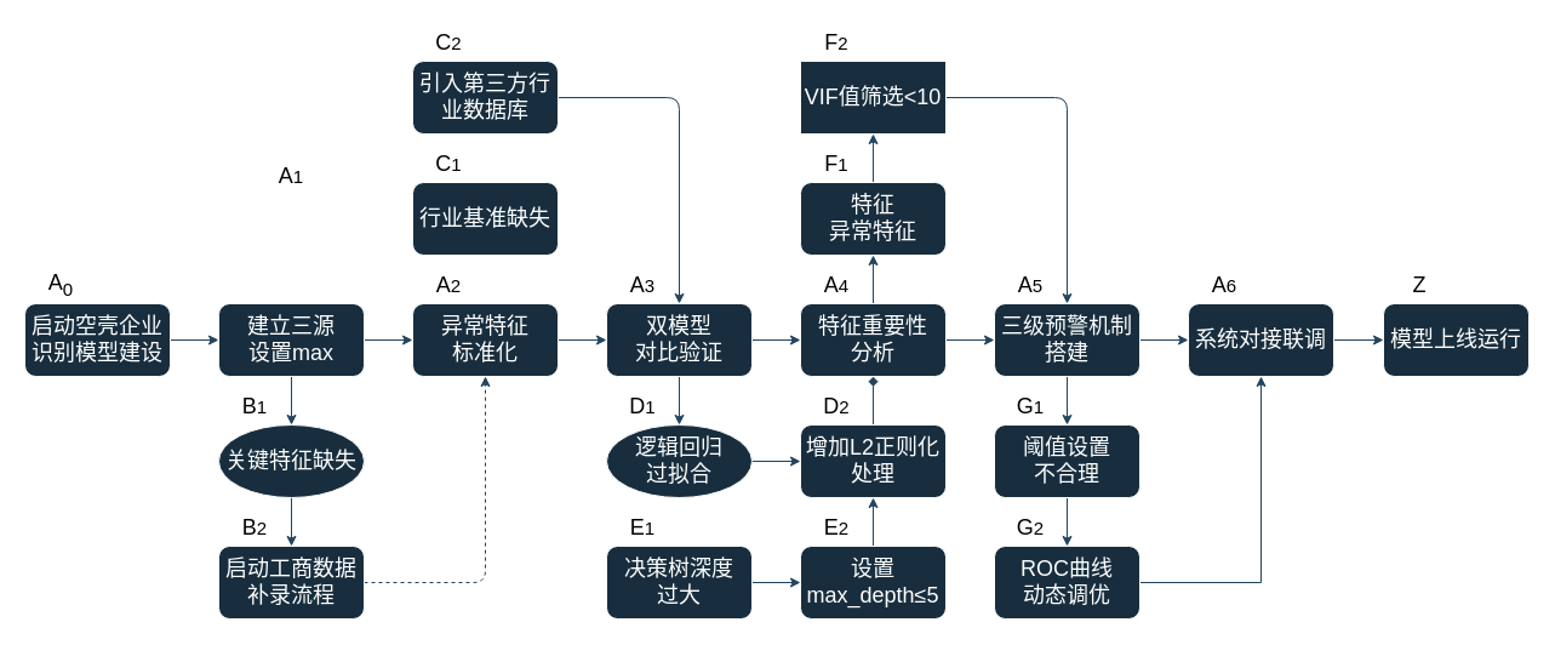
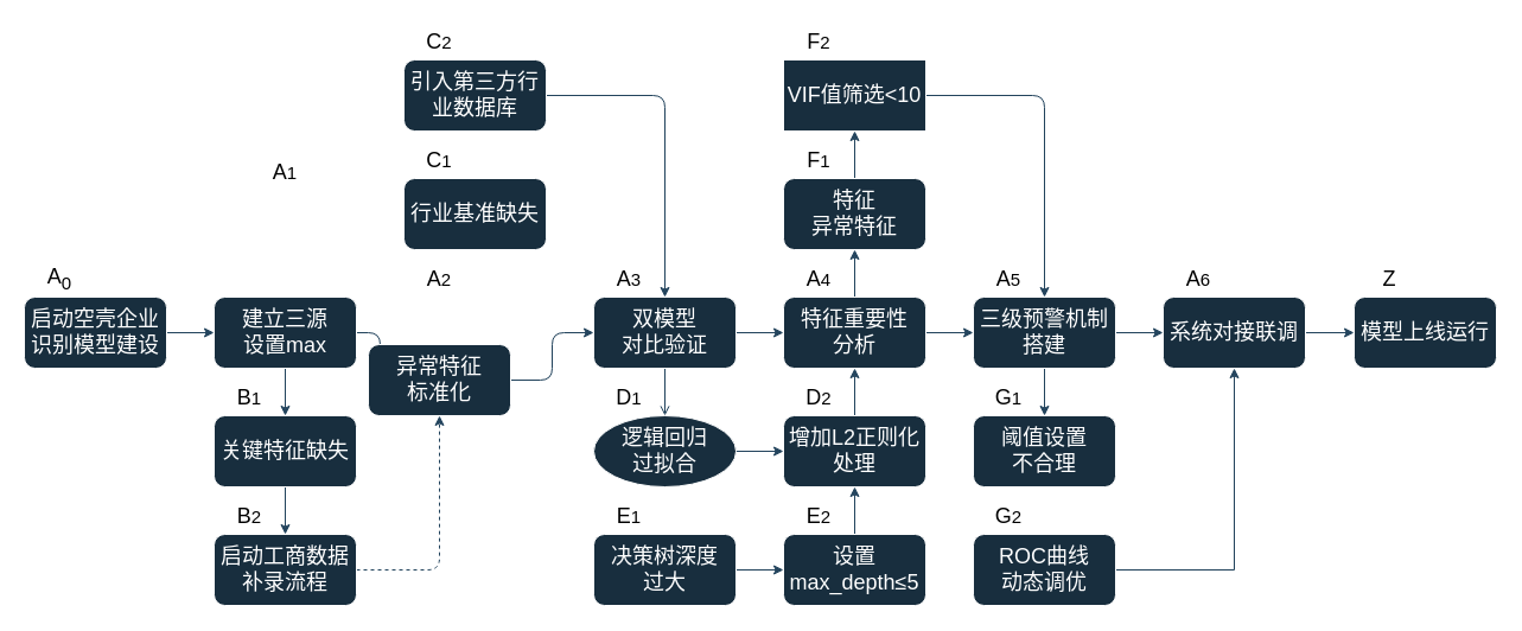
  <mxCell id="0" />
  <mxCell id="1" parent="0" />
  <mxCell id="2" value="" style="edgeStyle=orthogonalEdgeStyle;rounded=1;orthogonalLoop=1;jettySize=auto;html=1;fontSize=18;labelBackgroundColor=none;strokeColor=#23445D;fontColor=default;fontStyle=0" parent="1" source="3" target="6" edge="1"><mxGeometry relative="1" as="geometry" /></mxCell>
  <mxCell id="3" value="启动空壳企业识别模型建设" style="rounded=1;whiteSpace=wrap;html=1;fontSize=18;labelBackgroundColor=none;fillColor=#182E3E;strokeColor=#FFFFFF;fontColor=#FFFFFF;fontStyle=0" parent="1" vertex="1"><mxGeometry x="20" y="250" width="120" height="60" as="geometry" /></mxCell>
  <mxCell id="4" value="" style="edgeStyle=orthogonalEdgeStyle;rounded=1;orthogonalLoop=1;jettySize=auto;html=1;fontSize=18;labelBackgroundColor=none;strokeColor=#23445D;fontColor=default;fontStyle=0" parent="1" source="6" target="8" edge="1"><mxGeometry relative="1" as="geometry" /></mxCell>
  <mxCell id="5" value="" style="edgeStyle=orthogonalEdgeStyle;rounded=1;orthogonalLoop=1;jettySize=auto;html=1;fontSize=18;labelBackgroundColor=none;strokeColor=#23445D;fontColor=default;fontStyle=0" parent="1" source="6" target="10" edge="1"><mxGeometry relative="1" as="geometry" /></mxCell>
  <mxCell id="6" value="建立三源&lt;div&gt;设置max&lt;/div&gt;" style="rounded=1;whiteSpace=wrap;html=1;fontSize=18;labelBackgroundColor=none;fillColor=#182E3E;strokeColor=#FFFFFF;fontColor=#FFFFFF;fontStyle=0" parent="1" vertex="1"><mxGeometry x="180" y="250" width="120" height="60" as="geometry" /></mxCell>
  <mxCell id="7" value="" style="edgeStyle=orthogonalEdgeStyle;rounded=1;orthogonalLoop=1;jettySize=auto;html=1;fontSize=18;labelBackgroundColor=none;strokeColor=#23445D;fontColor=default;fontStyle=0" parent="1" source="8" target="15" edge="1"><mxGeometry relative="1" as="geometry" /></mxCell>
- <mxCell id="8" value="异常特征&lt;div&gt;标准化&lt;/div&gt;" style="rounded=1;whiteSpace=wrap;html=1;fontSize=18;labelBackgroundColor=none;fillColor=#182E3E;strokeColor=#FFFFFF;fontColor=#FFFFFF;fontStyle=0" parent="1" vertex="1"><mxGeometry x="340" y="250" width="120" height="60" as="geometry" /></mxCell>
+ <mxCell id="8" value="异常特征&lt;div&gt;标准化&lt;/div&gt;" style="rounded=1;whiteSpace=wrap;html=1;fontSize=18;labelBackgroundColor=none;fillColor=#182E3E;strokeColor=#FFFFFF;fontColor=#FFFFFF;fontStyle=0" parent="1" vertex="1"><mxGeometry x="310" y="290" width="120" height="60" as="geometry" /></mxCell>
  <mxCell id="9" value="" style="edgeStyle=orthogonalEdgeStyle;rounded=1;orthogonalLoop=1;jettySize=auto;html=1;fontSize=18;labelBackgroundColor=none;strokeColor=#23445D;fontColor=default;fontStyle=0" parent="1" source="10" target="12" edge="1"><mxGeometry relative="1" as="geometry" /></mxCell>
- <mxCell id="10" value="关键特征缺失" style="ellipse;whiteSpace=wrap;html=1;fontSize=18;labelBackgroundColor=none;fillColor=#182E3E;strokeColor=#FFFFFF;fontColor=#FFFFFF;fontStyle=0;" parent="1" vertex="1"><mxGeometry x="180" y="350" width="120" height="60" as="geometry" /></mxCell>
+ <mxCell id="10" value="关键特征缺失" style="whiteSpace=wrap;html=1;rounded=1;fontSize=18;labelBackgroundColor=none;fillColor=#182E3E;strokeColor=#FFFFFF;fontColor=#FFFFFF;fontStyle=0" parent="1" vertex="1"><mxGeometry x="180" y="350" width="120" height="60" as="geometry" /></mxCell>
  <mxCell id="11" style="edgeStyle=orthogonalEdgeStyle;rounded=1;orthogonalLoop=1;jettySize=auto;html=1;exitX=1;exitY=0.5;exitDx=0;exitDy=0;entryX=0.5;entryY=1;entryDx=0;entryDy=0;fontSize=18;labelBackgroundColor=none;strokeColor=#23445D;fontColor=default;fontStyle=0;dashed=1;" parent="1" source="12" target="8" edge="1"><mxGeometry relative="1" as="geometry" /></mxCell>
  <mxCell id="12" value="启动工商数据补录流程" style="whiteSpace=wrap;html=1;rounded=1;fontSize=18;labelBackgroundColor=none;fillColor=#182E3E;strokeColor=#FFFFFF;fontColor=#FFFFFF;fontStyle=0" parent="1" vertex="1"><mxGeometry x="180" y="450" width="120" height="60" as="geometry" /></mxCell>
- <mxCell id="13" value="" style="edgeStyle=orthogonalEdgeStyle;rounded=1;orthogonalLoop=1;jettySize=auto;html=1;fontSize=18;labelBackgroundColor=none;strokeColor=#23445D;fontColor=default;fontStyle=0" parent="1" source="15" target="17" edge="1"><mxGeometry relative="1" as="geometry" /></mxCell>
+ <mxCell id="13" value="" style="edgeStyle=orthogonalEdgeStyle;rounded=1;orthogonalLoop=1;jettySize=auto;html=1;fontSize=18;labelBackgroundColor=none;strokeColor=#23445D;fontColor=default;fontStyle=0;endArrow=open;" parent="1" source="15" target="17" edge="1"><mxGeometry relative="1" as="geometry" /></mxCell>
  <mxCell id="14" value="" style="edgeStyle=orthogonalEdgeStyle;rounded=1;orthogonalLoop=1;jettySize=auto;html=1;fontSize=18;labelBackgroundColor=none;strokeColor=#23445D;fontColor=default;fontStyle=0" parent="1" source="15" target="29" edge="1"><mxGeometry relative="1" as="geometry" /></mxCell>
  <mxCell id="15" value="双模型&lt;div&gt;对比验证&lt;/div&gt;" style="whiteSpace=wrap;html=1;rounded=1;fontSize=18;labelBackgroundColor=none;fillColor=#182E3E;strokeColor=#FFFFFF;fontColor=#FFFFFF;fontStyle=0" parent="1" vertex="1"><mxGeometry x="500" y="250" width="120" height="60" as="geometry" /></mxCell>
  <mxCell id="16" value="" style="edgeStyle=orthogonalEdgeStyle;rounded=1;orthogonalLoop=1;jettySize=auto;html=1;fontSize=18;labelBackgroundColor=none;strokeColor=#23445D;fontColor=default;fontStyle=0" parent="1" source="17" target="24" edge="1"><mxGeometry relative="1" as="geometry" /></mxCell>
  <mxCell id="17" value="逻辑回归&lt;div&gt;过拟合&lt;/div&gt;" style="ellipse;whiteSpace=wrap;html=1;fontSize=18;labelBackgroundColor=none;fillColor=#182E3E;strokeColor=#FFFFFF;fontColor=#FFFFFF;fontStyle=0;" parent="1" vertex="1"><mxGeometry x="500" y="350" width="120" height="60" as="geometry" /></mxCell>
  <mxCell id="18" value="" style="edgeStyle=orthogonalEdgeStyle;rounded=1;orthogonalLoop=1;jettySize=auto;html=1;fontSize=18;labelBackgroundColor=none;strokeColor=#23445D;fontColor=default;fontStyle=0" parent="1" source="19" target="26" edge="1"><mxGeometry relative="1" as="geometry" /></mxCell>
  <mxCell id="19" value="决策树深度&lt;div&gt;过大&lt;/div&gt;" style="whiteSpace=wrap;html=1;rounded=1;fontSize=18;labelBackgroundColor=none;fillColor=#182E3E;strokeColor=#FFFFFF;fontColor=#FFFFFF;fontStyle=0" parent="1" vertex="1"><mxGeometry x="500" y="450" width="120" height="60" as="geometry" /></mxCell>
  <mxCell id="20" value="行业基准缺失" style="rounded=1;whiteSpace=wrap;html=1;fontSize=18;labelBackgroundColor=none;fillColor=#182E3E;strokeColor=#FFFFFF;fontColor=#FFFFFF;fontStyle=0" parent="1" vertex="1"><mxGeometry x="340" y="150" width="120" height="60" as="geometry" /></mxCell>
  <mxCell id="21" style="edgeStyle=orthogonalEdgeStyle;rounded=1;orthogonalLoop=1;jettySize=auto;html=1;exitX=1;exitY=0.5;exitDx=0;exitDy=0;entryX=0.5;entryY=0;entryDx=0;entryDy=0;fontSize=18;labelBackgroundColor=none;strokeColor=#23445D;fontColor=default;fontStyle=0" parent="1" source="22" target="15" edge="1"><mxGeometry relative="1" as="geometry" /></mxCell>
  <mxCell id="22" value="引入第三方行业数据库" style="rounded=1;whiteSpace=wrap;html=1;fontSize=18;labelBackgroundColor=none;fillColor=#182E3E;strokeColor=#FFFFFF;fontColor=#FFFFFF;fontStyle=0" parent="1" vertex="1"><mxGeometry x="340" y="50" width="120" height="60" as="geometry" /></mxCell>
- <mxCell id="23" style="edgeStyle=orthogonalEdgeStyle;rounded=1;orthogonalLoop=1;jettySize=auto;html=1;exitX=0.5;exitY=0;exitDx=0;exitDy=0;entryX=0.5;entryY=1;entryDx=0;entryDy=0;fontSize=18;labelBackgroundColor=none;strokeColor=#23445D;fontColor=default;fontStyle=0;endArrow=diamond;" parent="1" source="24" target="29" edge="1"><mxGeometry relative="1" as="geometry" /></mxCell>
+ <mxCell id="23" style="edgeStyle=orthogonalEdgeStyle;rounded=1;orthogonalLoop=1;jettySize=auto;html=1;exitX=0.5;exitY=0;exitDx=0;exitDy=0;entryX=0.5;entryY=1;entryDx=0;entryDy=0;fontSize=18;labelBackgroundColor=none;strokeColor=#23445D;fontColor=default;fontStyle=0" parent="1" source="24" target="29" edge="1"><mxGeometry relative="1" as="geometry" /></mxCell>
  <mxCell id="24" value="增加L2正则化处理" style="whiteSpace=wrap;html=1;rounded=1;fontSize=18;labelBackgroundColor=none;fillColor=#182E3E;strokeColor=#FFFFFF;fontColor=#FFFFFF;fontStyle=0" parent="1" vertex="1"><mxGeometry x="660" y="350" width="120" height="60" as="geometry" /></mxCell>
  <mxCell id="25" style="edgeStyle=orthogonalEdgeStyle;rounded=1;orthogonalLoop=1;jettySize=auto;html=1;exitX=0.5;exitY=0;exitDx=0;exitDy=0;entryX=0.5;entryY=1;entryDx=0;entryDy=0;fontSize=18;labelBackgroundColor=none;strokeColor=#23445D;fontColor=default;fontStyle=0" parent="1" source="26" target="24" edge="1"><mxGeometry relative="1" as="geometry" /></mxCell>
  <mxCell id="26" value="设置max_depth≤5" style="whiteSpace=wrap;html=1;rounded=1;fontSize=18;labelBackgroundColor=none;fillColor=#182E3E;strokeColor=#FFFFFF;fontColor=#FFFFFF;fontStyle=0" parent="1" vertex="1"><mxGeometry x="660" y="450" width="120" height="60" as="geometry" /></mxCell>
  <mxCell id="27" value="" style="edgeStyle=orthogonalEdgeStyle;rounded=1;orthogonalLoop=1;jettySize=auto;html=1;fontSize=18;labelBackgroundColor=none;strokeColor=#23445D;fontColor=default;fontStyle=0" parent="1" source="29" target="31" edge="1"><mxGeometry relative="1" as="geometry" /></mxCell>
  <mxCell id="28" style="edgeStyle=orthogonalEdgeStyle;rounded=0;orthogonalLoop=1;jettySize=auto;html=1;exitX=1;exitY=0.5;exitDx=0;exitDy=0;labelBackgroundColor=none;strokeColor=#23445D;fontColor=default;fontStyle=0" parent="1" source="29" target="36" edge="1"><mxGeometry relative="1" as="geometry" /></mxCell>
  <mxCell id="29" value="特征重要性&lt;div&gt;分析&lt;/div&gt;" style="whiteSpace=wrap;html=1;rounded=1;fontSize=18;labelBackgroundColor=none;fillColor=#182E3E;strokeColor=#FFFFFF;fontColor=#FFFFFF;fontStyle=0" parent="1" vertex="1"><mxGeometry x="660" y="250" width="120" height="60" as="geometry" /></mxCell>
  <mxCell id="30" value="" style="edgeStyle=orthogonalEdgeStyle;rounded=1;orthogonalLoop=1;jettySize=auto;html=1;fontSize=18;labelBackgroundColor=none;strokeColor=#23445D;fontColor=default;fontStyle=0" parent="1" source="31" target="33" edge="1"><mxGeometry relative="1" as="geometry" /></mxCell>
  <mxCell id="31" value="特征&lt;div&gt;异常特征&lt;/div&gt;" style="whiteSpace=wrap;html=1;rounded=1;fontSize=18;labelBackgroundColor=none;fillColor=#182E3E;strokeColor=#FFFFFF;fontColor=#FFFFFF;fontStyle=0" parent="1" vertex="1"><mxGeometry x="660" y="150" width="120" height="60" as="geometry" /></mxCell>
  <mxCell id="32" style="edgeStyle=orthogonalEdgeStyle;rounded=1;orthogonalLoop=1;jettySize=auto;html=1;exitX=1;exitY=0.5;exitDx=0;exitDy=0;entryX=0.5;entryY=0;entryDx=0;entryDy=0;fontSize=18;labelBackgroundColor=none;strokeColor=#23445D;fontColor=default;fontStyle=0" parent="1" source="33" target="36" edge="1"><mxGeometry relative="1" as="geometry" /></mxCell>
  <mxCell id="33" value="VIF值筛选&amp;lt;10" style="whiteSpace=wrap;html=1;fontSize=18;labelBackgroundColor=none;fillColor=#182E3E;strokeColor=#FFFFFF;fontColor=#FFFFFF;fontStyle=0;rounded=0;" parent="1" vertex="1"><mxGeometry x="660" y="50" width="120" height="60" as="geometry" /></mxCell>
  <mxCell id="34" value="" style="edgeStyle=orthogonalEdgeStyle;rounded=1;orthogonalLoop=1;jettySize=auto;html=1;fontSize=18;labelBackgroundColor=none;strokeColor=#23445D;fontColor=default;fontStyle=0" parent="1" source="36" target="38" edge="1"><mxGeometry relative="1" as="geometry" /></mxCell>
  <mxCell id="35" value="" style="edgeStyle=orthogonalEdgeStyle;rounded=1;orthogonalLoop=1;jettySize=auto;html=1;fontSize=18;labelBackgroundColor=none;strokeColor=#23445D;fontColor=default;fontStyle=0" parent="1" source="36" target="42" edge="1"><mxGeometry relative="1" as="geometry" /></mxCell>
  <mxCell id="36" value="三级预警机制搭建" style="whiteSpace=wrap;html=1;rounded=1;fontSize=18;labelBackgroundColor=none;fillColor=#182E3E;strokeColor=#FFFFFF;fontColor=#FFFFFF;fontStyle=0" parent="1" vertex="1"><mxGeometry x="820" y="250" width="120" height="60" as="geometry" /></mxCell>
- <mxCell id="37" value="" style="edgeStyle=orthogonalEdgeStyle;rounded=1;orthogonalLoop=1;jettySize=auto;html=1;fontSize=18;labelBackgroundColor=none;strokeColor=#23445D;fontColor=default;fontStyle=0" parent="1" source="38" target="40" edge="1"><mxGeometry relative="1" as="geometry" /></mxCell>
  <mxCell id="38" value="阈值设置&lt;div&gt;不合理&lt;/div&gt;" style="whiteSpace=wrap;html=1;rounded=1;fontSize=18;labelBackgroundColor=none;fillColor=#182E3E;strokeColor=#FFFFFF;fontColor=#FFFFFF;fontStyle=0" parent="1" vertex="1"><mxGeometry x="820" y="350" width="120" height="60" as="geometry" /></mxCell>
  <mxCell id="39" style="edgeStyle=orthogonalEdgeStyle;rounded=0;orthogonalLoop=1;jettySize=auto;html=1;exitX=1;exitY=0.5;exitDx=0;exitDy=0;entryX=0.5;entryY=1;entryDx=0;entryDy=0;labelBackgroundColor=none;strokeColor=#23445D;fontColor=default;fontStyle=0" parent="1" source="40" target="42" edge="1"><mxGeometry relative="1" as="geometry" /></mxCell>
  <mxCell id="40" value="ROC曲线&lt;div&gt;动态调优&lt;/div&gt;" style="whiteSpace=wrap;html=1;rounded=1;fontSize=18;labelBackgroundColor=none;fillColor=#182E3E;strokeColor=#FFFFFF;fontColor=#FFFFFF;fontStyle=0" parent="1" vertex="1"><mxGeometry x="820" y="450" width="120" height="60" as="geometry" /></mxCell>
  <mxCell id="41" value="" style="edgeStyle=orthogonalEdgeStyle;rounded=1;orthogonalLoop=1;jettySize=auto;html=1;fontSize=18;labelBackgroundColor=none;strokeColor=#23445D;fontColor=default;fontStyle=0" parent="1" source="42" target="43" edge="1"><mxGeometry relative="1" as="geometry" /></mxCell>
  <mxCell id="42" value="系统对接联调" style="whiteSpace=wrap;html=1;rounded=1;fontSize=18;labelBackgroundColor=none;fillColor=#182E3E;strokeColor=#FFFFFF;fontColor=#FFFFFF;fontStyle=0" parent="1" vertex="1"><mxGeometry x="980" y="250" width="120" height="60" as="geometry" /></mxCell>
  <mxCell id="43" value="模型上线运行" style="whiteSpace=wrap;html=1;rounded=1;fontSize=18;labelBackgroundColor=none;fillColor=#182E3E;strokeColor=#FFFFFF;fontColor=#FFFFFF;fontStyle=0" parent="1" vertex="1"><mxGeometry x="1141" y="250" width="120" height="60" as="geometry" /></mxCell>
  <mxCell id="44" value="A&lt;sub&gt;0&lt;/sub&gt;" style="text;html=1;align=center;verticalAlign=middle;whiteSpace=wrap;rounded=0;fontColor=#000000;fontSize=18;labelBackgroundColor=none;fontStyle=0" parent="1" vertex="1"><mxGeometry x="20" y="220" width="60" height="30" as="geometry" /></mxCell>
  <mxCell id="45" value="A&lt;span style=&quot;font-size: 15px;&quot;&gt;1&lt;/span&gt;" style="text;html=1;align=center;verticalAlign=middle;whiteSpace=wrap;rounded=0;fontColor=#000000;fontSize=18;labelBackgroundColor=none;fontStyle=0" parent="1" vertex="1"><mxGeometry x="210" y="130" width="60" height="30" as="geometry" /></mxCell>
  <mxCell id="46" value="A&lt;span style=&quot;font-size: 15px;&quot;&gt;2&lt;/span&gt;" style="text;html=1;align=center;verticalAlign=middle;whiteSpace=wrap;rounded=0;fontColor=#000000;fontSize=18;labelBackgroundColor=none;fontStyle=0" parent="1" vertex="1"><mxGeometry x="340" y="220" width="60" height="30" as="geometry" /></mxCell>
  <mxCell id="47" value="A&lt;span style=&quot;font-size: 15px;&quot;&gt;3&lt;/span&gt;" style="text;html=1;align=center;verticalAlign=middle;whiteSpace=wrap;rounded=0;fontColor=#000000;fontSize=18;labelBackgroundColor=none;fontStyle=0" parent="1" vertex="1"><mxGeometry x="500" y="220" width="60" height="30" as="geometry" /></mxCell>
  <mxCell id="48" value="A&lt;span style=&quot;font-size: 15px;&quot;&gt;4&lt;/span&gt;" style="text;html=1;align=center;verticalAlign=middle;whiteSpace=wrap;rounded=0;fontColor=#000000;fontSize=18;labelBackgroundColor=none;fontStyle=0" parent="1" vertex="1"><mxGeometry x="660" y="220" width="60" height="30" as="geometry" /></mxCell>
  <mxCell id="49" value="A&lt;span style=&quot;font-size: 15px;&quot;&gt;5&lt;/span&gt;" style="text;html=1;align=center;verticalAlign=middle;whiteSpace=wrap;rounded=0;fontColor=#000000;fontSize=18;labelBackgroundColor=none;fontStyle=0" parent="1" vertex="1"><mxGeometry x="820" y="220" width="60" height="30" as="geometry" /></mxCell>
  <mxCell id="50" value="A&lt;span style=&quot;font-size: 15px;&quot;&gt;6&lt;/span&gt;" style="text;html=1;align=center;verticalAlign=middle;whiteSpace=wrap;rounded=0;fontColor=#000000;fontSize=18;labelBackgroundColor=none;fontStyle=0" parent="1" vertex="1"><mxGeometry x="980" y="220" width="60" height="30" as="geometry" /></mxCell>
  <mxCell id="51" value="Z" style="text;html=1;align=center;verticalAlign=middle;whiteSpace=wrap;rounded=0;fontColor=#000000;fontSize=18;labelBackgroundColor=none;fontStyle=0" parent="1" vertex="1"><mxGeometry x="1141" y="220" width="60" height="30" as="geometry" /></mxCell>
  <mxCell id="52" value="B&lt;span style=&quot;font-size: 15px;&quot;&gt;1&lt;/span&gt;" style="text;html=1;align=center;verticalAlign=middle;whiteSpace=wrap;rounded=0;fontColor=#000000;fontSize=18;labelBackgroundColor=none;fontStyle=0" parent="1" vertex="1"><mxGeometry x="180" y="320" width="60" height="30" as="geometry" /></mxCell>
  <mxCell id="53" value="B&lt;span style=&quot;font-size: 15px;&quot;&gt;2&lt;/span&gt;" style="text;html=1;align=center;verticalAlign=middle;whiteSpace=wrap;rounded=0;fontColor=#000000;fontSize=18;labelBackgroundColor=none;fontStyle=0" parent="1" vertex="1"><mxGeometry x="180" y="420" width="60" height="30" as="geometry" /></mxCell>
  <mxCell id="54" value="C&lt;span style=&quot;font-size: 15px;&quot;&gt;1&lt;/span&gt;" style="text;html=1;align=center;verticalAlign=middle;whiteSpace=wrap;rounded=0;fontColor=#000000;fontSize=18;labelBackgroundColor=none;fontStyle=0" parent="1" vertex="1"><mxGeometry x="340" y="120" width="60" height="30" as="geometry" /></mxCell>
  <mxCell id="55" value="C&lt;span style=&quot;font-size: 15px;&quot;&gt;2&lt;/span&gt;" style="text;html=1;align=center;verticalAlign=middle;whiteSpace=wrap;rounded=0;fontColor=#000000;fontSize=18;labelBackgroundColor=none;fontStyle=0" parent="1" vertex="1"><mxGeometry x="340" y="20" width="60" height="30" as="geometry" /></mxCell>
  <mxCell id="56" value="D&lt;span style=&quot;font-size: 15px;&quot;&gt;1&lt;/span&gt;" style="text;html=1;align=center;verticalAlign=middle;whiteSpace=wrap;rounded=0;fontColor=#000000;fontSize=18;labelBackgroundColor=none;fontStyle=0" parent="1" vertex="1"><mxGeometry x="500" y="320" width="60" height="30" as="geometry" /></mxCell>
  <mxCell id="57" value="E&lt;span style=&quot;font-size: 15px;&quot;&gt;1&lt;/span&gt;" style="text;html=1;align=center;verticalAlign=middle;whiteSpace=wrap;rounded=0;fontColor=#000000;fontSize=18;labelBackgroundColor=none;fontStyle=0" parent="1" vertex="1"><mxGeometry x="500" y="420" width="60" height="30" as="geometry" /></mxCell>
  <mxCell id="58" value="E&lt;span style=&quot;font-size: 15px;&quot;&gt;2&lt;/span&gt;" style="text;html=1;align=center;verticalAlign=middle;whiteSpace=wrap;rounded=0;fontColor=#000000;fontSize=18;labelBackgroundColor=none;fontStyle=0" parent="1" vertex="1"><mxGeometry x="660" y="420" width="60" height="30" as="geometry" /></mxCell>
  <mxCell id="59" value="D&lt;span style=&quot;font-size: 15px;&quot;&gt;2&lt;/span&gt;" style="text;html=1;align=center;verticalAlign=middle;whiteSpace=wrap;rounded=0;fontColor=#000000;fontSize=18;labelBackgroundColor=none;fontStyle=0" parent="1" vertex="1"><mxGeometry x="660" y="320" width="60" height="30" as="geometry" /></mxCell>
  <mxCell id="60" value="F&lt;span style=&quot;font-size: 15px;&quot;&gt;1&lt;/span&gt;" style="text;html=1;align=center;verticalAlign=middle;whiteSpace=wrap;rounded=0;fontColor=#000000;fontSize=18;labelBackgroundColor=none;fontStyle=0" parent="1" vertex="1"><mxGeometry x="660" y="120" width="60" height="30" as="geometry" /></mxCell>
  <mxCell id="61" value="F&lt;span style=&quot;font-size: 15px;&quot;&gt;2&lt;/span&gt;" style="text;html=1;align=center;verticalAlign=middle;whiteSpace=wrap;rounded=0;fontColor=#000000;fontSize=18;labelBackgroundColor=none;fontStyle=0" parent="1" vertex="1"><mxGeometry x="660" y="20" width="60" height="30" as="geometry" /></mxCell>
  <mxCell id="62" value="G&lt;span style=&quot;font-size: 15px;&quot;&gt;1&lt;/span&gt;" style="text;html=1;align=center;verticalAlign=middle;whiteSpace=wrap;rounded=0;fontColor=#000000;fontSize=18;labelBackgroundColor=none;fontStyle=0" parent="1" vertex="1"><mxGeometry x="820" y="320" width="60" height="30" as="geometry" /></mxCell>
  <mxCell id="63" value="G&lt;span style=&quot;font-size: 15px;&quot;&gt;2&lt;/span&gt;" style="text;html=1;align=center;verticalAlign=middle;whiteSpace=wrap;rounded=0;fontColor=#000000;fontSize=18;labelBackgroundColor=none;fontStyle=0" parent="1" vertex="1"><mxGeometry x="820" y="420" width="60" height="30" as="geometry" /></mxCell>
